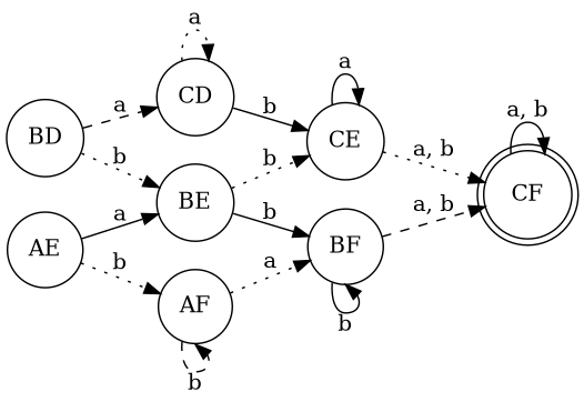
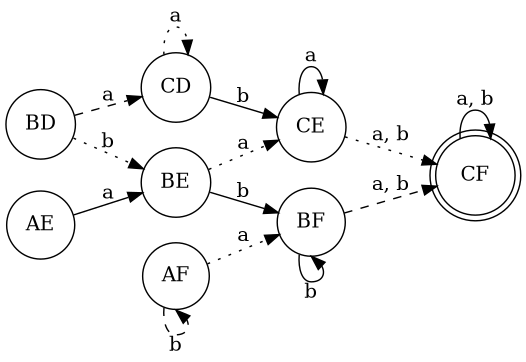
  digraph {
    rankdir=LR
    node [shape=circle]
    edge [style=solid]
    CF [shape=doublecircle]
    BD
    BE
    CD
    AE
    AF
    BF
    CE
    CF -> CF [label="a, b"]
    BD -> BE [label=b style=dotted]
    BD -> CD [label=a style=dashed]
    BE -> BF [label=b]
-   BE -> CE [label=b style=dotted]
+   BE -> CE [label=a style=dotted]
    CD -> CD [label=a style=dotted]
    CD -> CE [label=b]
    AE -> BE [label=a]
-   AE -> AF [label=b style=dotted]
    AF -> AF [headport=s label=b style=dashed]
    AF -> BF [label=a style=dotted]
    BF -> CF [label="a, b" style=dashed]
    BF -> BF [headport=s label=b]
    CE -> CF [label="a, b" style=dotted]
    CE -> CE [label=a]
  }
